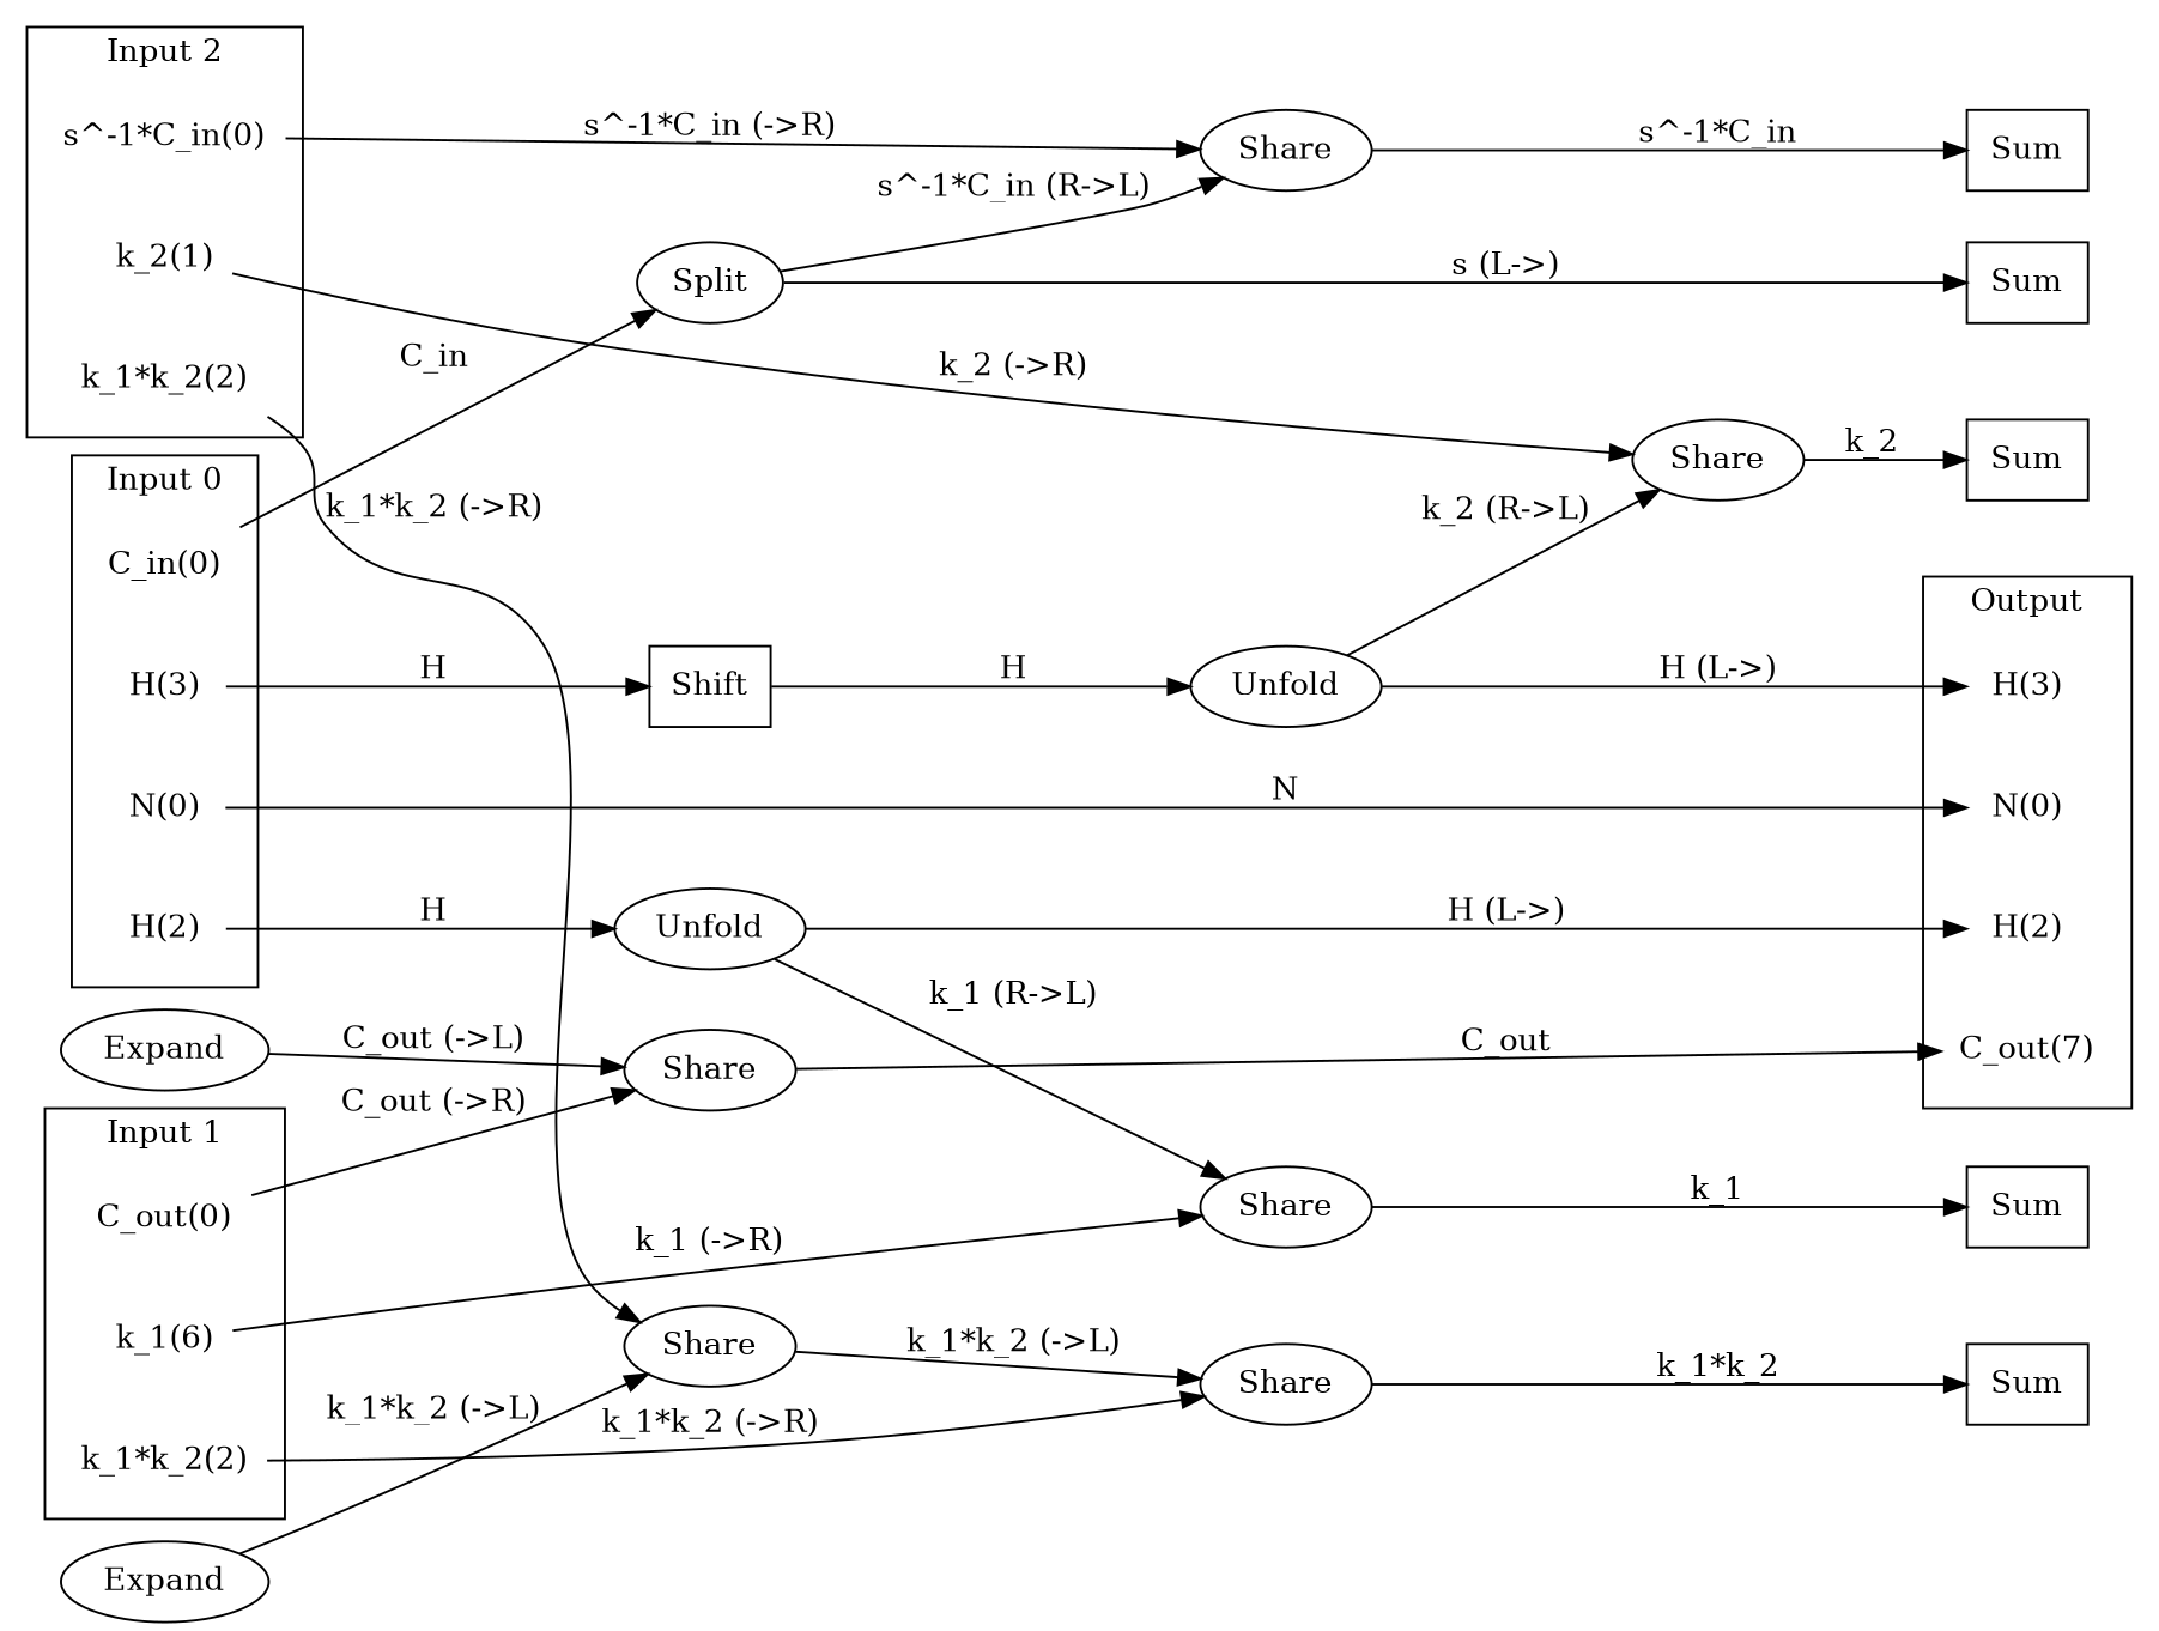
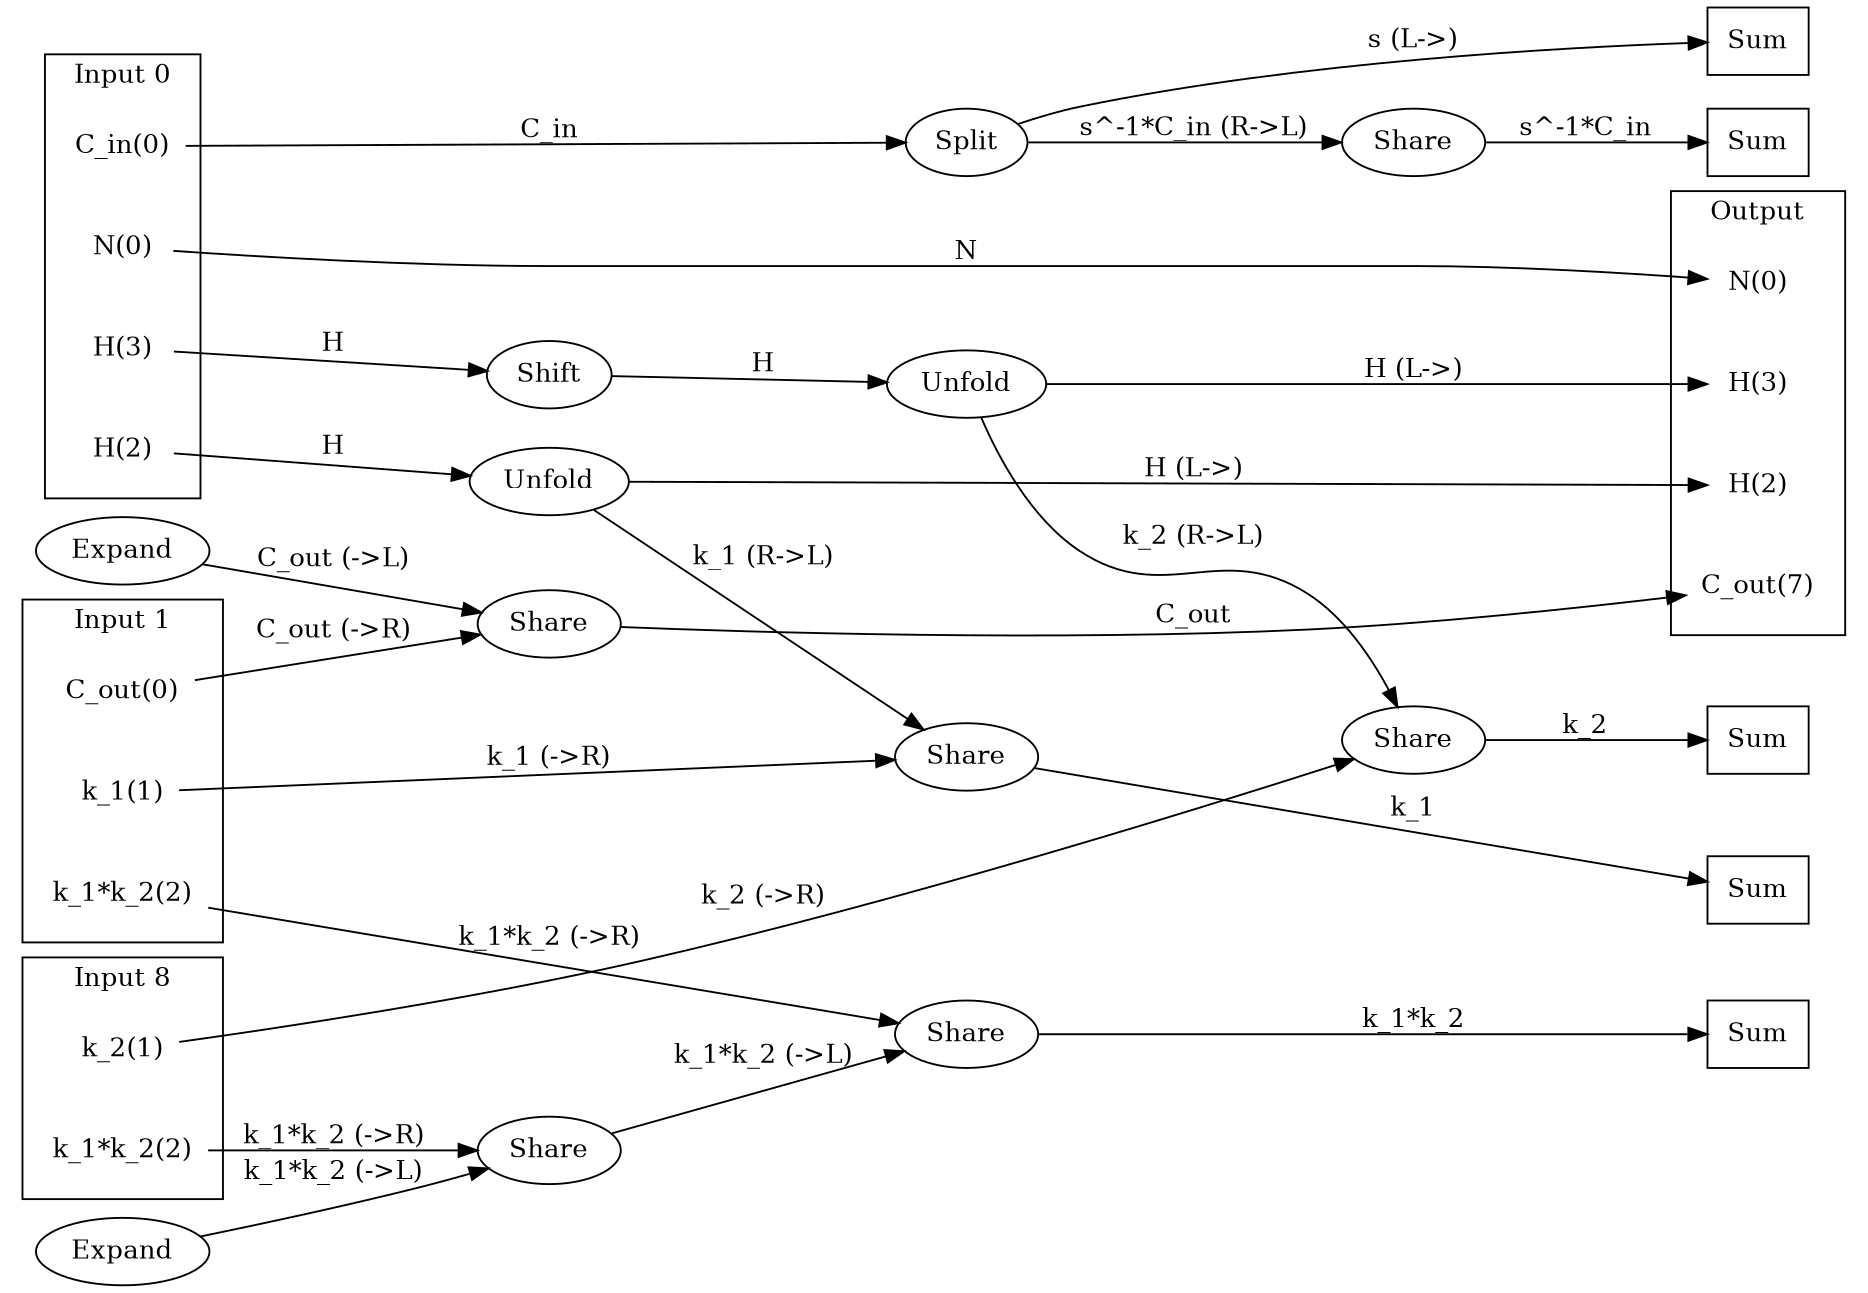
  digraph {
    newrank=true
    rankdir=LR
    node [shape=none]
    n1 [label=Sum shape=box]
    n2 [label=Sum shape=box]
    n3 [label=Sum shape=box]
    n4 [label=Sum shape=box]
    n5 [label=Sum shape=box]
    n6 [label="N(0)"]
    n7 [label="C_out(7)"]
    n8 [label="H(2)"]
    n9 [label="H(3)"]
    n10 [label="N(0)"]
    n11 [label="C_in(0)"]
    n12 [label="H(2)"]
    n13 [label="H(3)"]
    n14 [label="C_out(0)"]
-   n15 [label="k_1(6)"]
+   n15 [label="k_1(1)"]
    n16 [label="k_1*k_2(2)"]
-   n17 [label="s^-1*C_in(0)"]
    n18 [label="k_2(1)"]
    n19 [label="k_1*k_2(2)"]
    n20 [label=Split shape=""]
    n21 [label=Unfold shape=""]
-   n22 [label=Shift shape=box]
+   n22 [label=Shift shape=""]
    n23 [label=Share shape=""]
    n24 [label=Share shape=""]
    n25 [label=Share shape=""]
    n26 [label=Share shape=""]
    n27 [label=Share shape=""]
    n28 [label=Share shape=""]
    n29 [label=Unfold shape=""]
    n30 [label=Expand shape=""]
    n31 [label=Expand shape=""]
    subgraph sub_1 {
      rank=same
      n1
      n2
      n3
      n4
      n5
      n6
      n7
      n8
      n9
    }
    subgraph sub_2 {
      rank=same
      n10
      n11
      n12
      n13
      n14
      n15
      n16
-     n17
      n18
      n19
    }
    subgraph cluster_3 {
      label=Output
      n6
      n7
      n8
      n9
    }
    subgraph cluster_4 {
      label="Input 0"
      n10
      n11
      n12
      n13
    }
    subgraph cluster_5 {
      label="Input 1"
      n14
      n15
      n16
    }
    subgraph cluster_6 {
-     label="Input 2"
-     n17
+     label="Input 8"
      n18
      n19
    }
    n10 -> n6 [label=N]
    n11 -> n20 [label=C_in]
    n12 -> n21 [label=H]
    n13 -> n22 [label=H]
    n14 -> n23 [label="C_out (->R)"]
    n15 -> n24 [label="k_1 (->R)"]
    n16 -> n25 [label="k_1*k_2 (->R)"]
-   n17 -> n26 [label="s^-1*C_in (->R)"]
    n18 -> n27 [label="k_2 (->R)"]
    n19 -> n28 [label="k_1*k_2 (->R)"]
    n20 -> n1 [label="s (L->)"]
    n20 -> n26 [label="s^-1*C_in (R->L)"]
    n21 -> n8 [label="H (L->)"]
    n21 -> n24 [label="k_1 (R->L)"]
    n22 -> n29 [label=H]
    n23 -> n7 [label=C_out]
    n24 -> n3 [label=k_1]
    n25 -> n4 [label="k_1*k_2"]
    n26 -> n5 [label="s^-1*C_in"]
    n27 -> n2 [label=k_2]
    n28 -> n25 [label="k_1*k_2 (->L)"]
    n29 -> n9 [label="H (L->)"]
    n29 -> n27 [label="k_2 (R->L)"]
    n30 -> n23 [label="C_out (->L)"]
    n31 -> n28 [label="k_1*k_2 (->L)"]
  }
